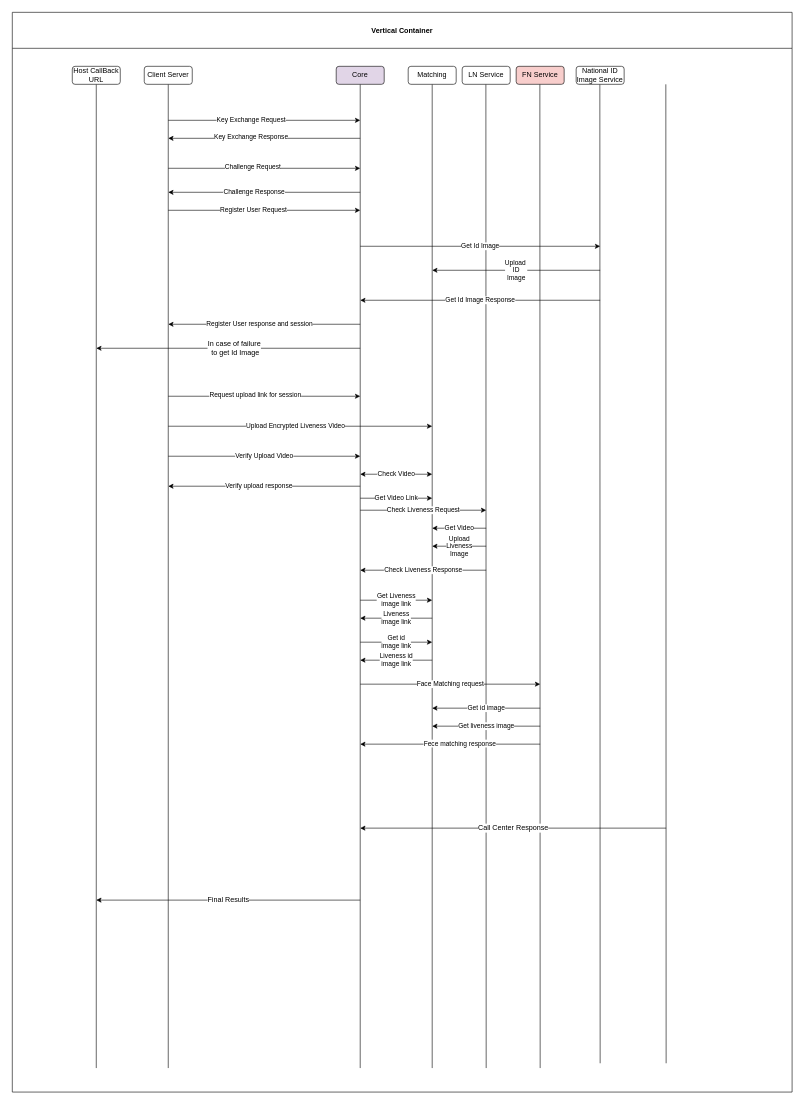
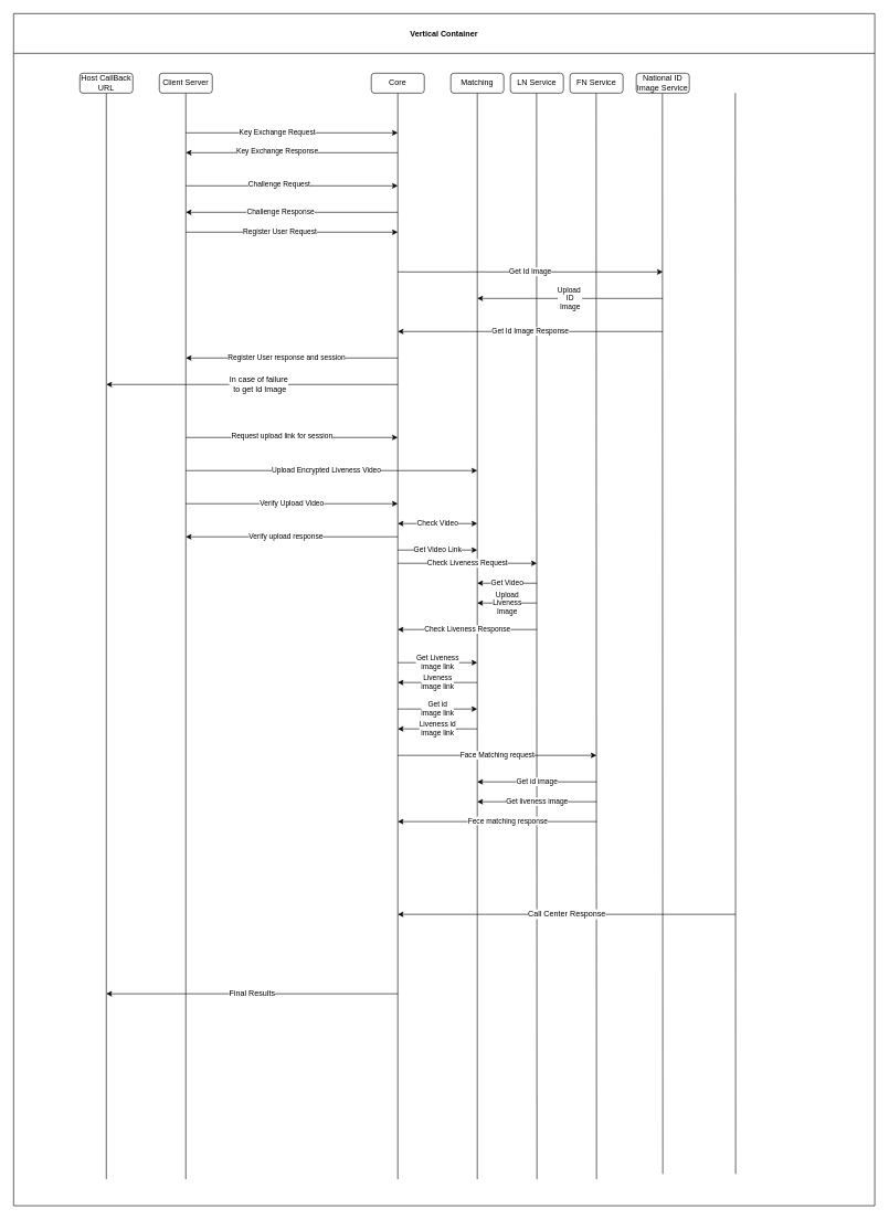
  <mxCell id="0" />
  <mxCell id="1" parent="0" />
  <mxCell id="2" value="" style="endArrow=none;html=1;rounded=0;" edge="1" parent="1"><mxGeometry width="50" height="50" relative="1" as="geometry"><mxPoint x="160" y="1780" as="sourcePoint" /><mxPoint x="160" y="140" as="targetPoint" /></mxGeometry></mxCell>
  <mxCell id="3" value="" style="endArrow=none;html=1;rounded=0;" edge="1" parent="1"><mxGeometry width="50" height="50" relative="1" as="geometry"><mxPoint x="600" y="1780" as="sourcePoint" /><mxPoint x="600" y="140" as="targetPoint" /></mxGeometry></mxCell>
  <mxCell id="4" value="" style="endArrow=none;html=1;rounded=0;" edge="1" parent="1"><mxGeometry width="50" height="50" relative="1" as="geometry"><mxPoint x="280" y="1780" as="sourcePoint" /><mxPoint x="280" y="140" as="targetPoint" /></mxGeometry></mxCell>
  <mxCell id="5" value="" style="endArrow=classic;html=1;rounded=0;" edge="1" parent="1"><mxGeometry width="50" height="50" relative="1" as="geometry"><mxPoint x="280" y="200" as="sourcePoint" /><mxPoint x="600" y="200" as="targetPoint" /></mxGeometry></mxCell>
  <mxCell id="6" value="Key Exchange Request" style="edgeLabel;html=1;align=center;verticalAlign=middle;resizable=0;points=[];" vertex="1" connectable="0" parent="5"><mxGeometry x="-0.144" y="2" relative="1" as="geometry"><mxPoint y="1" as="offset" /></mxGeometry></mxCell>
  <mxCell id="7" value="" style="endArrow=classic;html=1;rounded=0;" edge="1" parent="1"><mxGeometry width="50" height="50" relative="1" as="geometry"><mxPoint x="600" y="230" as="sourcePoint" /><mxPoint x="280" y="230" as="targetPoint" /></mxGeometry></mxCell>
  <mxCell id="8" value="Key Exchange Response" style="edgeLabel;html=1;align=center;verticalAlign=middle;resizable=0;points=[];" vertex="1" connectable="0" parent="7"><mxGeometry x="0.144" y="-4" relative="1" as="geometry"><mxPoint as="offset" /></mxGeometry></mxCell>
  <mxCell id="9" value="" style="endArrow=classic;html=1;rounded=0;" edge="1" parent="1"><mxGeometry width="50" height="50" relative="1" as="geometry"><mxPoint x="280" y="280" as="sourcePoint" /><mxPoint x="600" y="280" as="targetPoint" /></mxGeometry></mxCell>
  <mxCell id="10" value="Challenge Request" style="edgeLabel;html=1;align=center;verticalAlign=middle;resizable=0;points=[];" vertex="1" connectable="0" parent="9"><mxGeometry x="-0.125" y="4" relative="1" as="geometry"><mxPoint y="1" as="offset" /></mxGeometry></mxCell>
  <mxCell id="11" value="" style="endArrow=classic;html=1;rounded=0;" edge="1" parent="1"><mxGeometry width="50" height="50" relative="1" as="geometry"><mxPoint x="600" y="320" as="sourcePoint" /><mxPoint x="280" y="320" as="targetPoint" /></mxGeometry></mxCell>
  <mxCell id="12" value="Challenge Response" style="edgeLabel;html=1;align=center;verticalAlign=middle;resizable=0;points=[];" vertex="1" connectable="0" parent="11"><mxGeometry x="0.113" y="-1" relative="1" as="geometry"><mxPoint as="offset" /></mxGeometry></mxCell>
  <mxCell id="13" value="" style="endArrow=none;html=1;rounded=0;" edge="1" parent="1"><mxGeometry width="50" height="50" relative="1" as="geometry"><mxPoint x="720" y="1780" as="sourcePoint" /><mxPoint x="720" y="140" as="targetPoint" /></mxGeometry></mxCell>
  <mxCell id="14" value="" style="endArrow=classic;html=1;rounded=0;" edge="1" parent="1"><mxGeometry width="50" height="50" relative="1" as="geometry"><mxPoint x="280" y="660" as="sourcePoint" /><mxPoint x="600" y="660" as="targetPoint" /></mxGeometry></mxCell>
  <mxCell id="15" value="Request upload link for session" style="edgeLabel;html=1;align=center;verticalAlign=middle;resizable=0;points=[];" vertex="1" connectable="0" parent="14"><mxGeometry x="-0.1" y="4" relative="1" as="geometry"><mxPoint y="1" as="offset" /></mxGeometry></mxCell>
  <mxCell id="16" value="" style="endArrow=classic;html=1;rounded=0;" edge="1" parent="1"><mxGeometry width="50" height="50" relative="1" as="geometry"><mxPoint x="280" y="710" as="sourcePoint" /><mxPoint x="720" y="710" as="targetPoint" /></mxGeometry></mxCell>
  <mxCell id="17" value="Upload Encrypted Liveness Video" style="edgeLabel;html=1;align=center;verticalAlign=middle;resizable=0;points=[];" vertex="1" connectable="0" parent="16"><mxGeometry x="-0.041" y="2" relative="1" as="geometry"><mxPoint y="1" as="offset" /></mxGeometry></mxCell>
  <mxCell id="18" value="Verify Upload Video" style="endArrow=classic;html=1;rounded=0;" edge="1" parent="1"><mxGeometry width="50" height="50" relative="1" as="geometry"><mxPoint x="280" y="760" as="sourcePoint" /><mxPoint x="600" y="760" as="targetPoint" /></mxGeometry></mxCell>
  <mxCell id="19" value="Check Video" style="endArrow=classic;startArrow=classic;html=1;rounded=0;" edge="1" parent="1"><mxGeometry width="50" height="50" relative="1" as="geometry"><mxPoint x="600" y="790" as="sourcePoint" /><mxPoint x="720" y="790" as="targetPoint" /></mxGeometry></mxCell>
- <mxCell id="20" value="Core" style="rounded=1;whiteSpace=wrap;html=1;fillColor=#e1d5e7;" vertex="1" parent="1"><mxGeometry x="560" y="110" width="80" height="30" as="geometry" /></mxCell>
+ <mxCell id="20" value="Core" style="rounded=1;whiteSpace=wrap;html=1;" vertex="1" parent="1"><mxGeometry x="560" y="110" width="80" height="30" as="geometry" /></mxCell>
  <mxCell id="21" value="Matching" style="rounded=1;whiteSpace=wrap;html=1;" vertex="1" parent="1"><mxGeometry x="680" y="110" width="80" height="30" as="geometry" /></mxCell>
  <mxCell id="22" value="" style="endArrow=none;html=1;rounded=0;" edge="1" parent="1"><mxGeometry width="50" height="50" relative="1" as="geometry"><mxPoint x="810" y="1780" as="sourcePoint" /><mxPoint x="809.5" y="140" as="targetPoint" /></mxGeometry></mxCell>
  <mxCell id="23" value="LN Service" style="rounded=1;whiteSpace=wrap;html=1;" vertex="1" parent="1"><mxGeometry x="770" y="110" width="80" height="30" as="geometry" /></mxCell>
  <mxCell id="24" value="Check Liveness Request" style="endArrow=classic;html=1;rounded=0;" edge="1" parent="1"><mxGeometry width="50" height="50" relative="1" as="geometry"><mxPoint x="600" y="850" as="sourcePoint" /><mxPoint x="810" y="850" as="targetPoint" /></mxGeometry></mxCell>
  <mxCell id="25" value="Get Video" style="endArrow=classic;html=1;rounded=0;" edge="1" parent="1"><mxGeometry width="50" height="50" relative="1" as="geometry"><mxPoint x="810" y="880" as="sourcePoint" /><mxPoint x="720" y="880" as="targetPoint" /></mxGeometry></mxCell>
  <mxCell id="26" value="Upload &lt;br&gt;Liveness&lt;br&gt;Image" style="endArrow=classic;html=1;rounded=0;" edge="1" parent="1"><mxGeometry width="50" height="50" relative="1" as="geometry"><mxPoint x="810" y="910" as="sourcePoint" /><mxPoint x="720" y="910" as="targetPoint" /></mxGeometry></mxCell>
  <mxCell id="27" value="Check Liveness Response" style="endArrow=classic;html=1;rounded=0;" edge="1" parent="1"><mxGeometry width="50" height="50" relative="1" as="geometry"><mxPoint x="810" y="950" as="sourcePoint" /><mxPoint x="600" y="950" as="targetPoint" /></mxGeometry></mxCell>
  <mxCell id="28" value="" style="endArrow=none;html=1;rounded=0;" edge="1" parent="1"><mxGeometry width="50" height="50" relative="1" as="geometry"><mxPoint x="900" y="1780" as="sourcePoint" /><mxPoint x="899.5" y="140" as="targetPoint" /></mxGeometry></mxCell>
- <mxCell id="29" value="FN Service" style="rounded=1;whiteSpace=wrap;html=1;fillColor=#f8cecc;" vertex="1" parent="1"><mxGeometry x="860" y="110" width="80" height="30" as="geometry" /></mxCell>
+ <mxCell id="29" value="FN Service" style="rounded=1;whiteSpace=wrap;html=1;" vertex="1" parent="1"><mxGeometry x="860" y="110" width="80" height="30" as="geometry" /></mxCell>
  <mxCell id="30" value="" style="endArrow=none;html=1;rounded=0;" edge="1" parent="1"><mxGeometry width="50" height="50" relative="1" as="geometry"><mxPoint x="1000" y="1772" as="sourcePoint" /><mxPoint x="999.5" y="140" as="targetPoint" /></mxGeometry></mxCell>
  <mxCell id="31" value="National ID Image Service" style="rounded=1;whiteSpace=wrap;html=1;" vertex="1" parent="1"><mxGeometry x="960" y="110" width="80" height="30" as="geometry" /></mxCell>
  <mxCell id="32" value="Client Server" style="rounded=1;whiteSpace=wrap;html=1;" vertex="1" parent="1"><mxGeometry x="240" y="110" width="80" height="30" as="geometry" /></mxCell>
  <mxCell id="33" value="Host CallBack URL" style="rounded=1;whiteSpace=wrap;html=1;" vertex="1" parent="1"><mxGeometry x="120" y="110" width="80" height="30" as="geometry" /></mxCell>
  <mxCell id="34" value="Vertical Container" style="swimlane;startSize=60;" vertex="1" parent="1"><mxGeometry x="20" y="20" width="1300" height="1800" as="geometry" /></mxCell>
  <mxCell id="35" value="" style="endArrow=classic;html=1;rounded=0;" edge="1" parent="34"><mxGeometry width="50" height="50" relative="1" as="geometry"><mxPoint x="260" y="330" as="sourcePoint" /><mxPoint x="580" y="330" as="targetPoint" /></mxGeometry></mxCell>
  <mxCell id="36" value="Register User Request" style="edgeLabel;html=1;align=center;verticalAlign=middle;resizable=0;points=[];" vertex="1" connectable="0" parent="35"><mxGeometry x="-0.119" y="3" relative="1" as="geometry"><mxPoint y="1" as="offset" /></mxGeometry></mxCell>
  <mxCell id="37" value="Get Id Image" style="endArrow=classic;html=1;rounded=0;" edge="1" parent="34"><mxGeometry width="50" height="50" relative="1" as="geometry"><mxPoint x="580" y="390" as="sourcePoint" /><mxPoint x="980" y="390" as="targetPoint" /></mxGeometry></mxCell>
  <mxCell id="38" value="Get Id Image Response" style="endArrow=classic;html=1;rounded=0;" edge="1" parent="34"><mxGeometry width="50" height="50" relative="1" as="geometry"><mxPoint x="980" y="480" as="sourcePoint" /><mxPoint x="580" y="480" as="targetPoint" /></mxGeometry></mxCell>
  <mxCell id="39" value="Upload&amp;nbsp;&lt;br&gt;ID&lt;br&gt;Image" style="endArrow=classic;html=1;rounded=0;" edge="1" parent="34"><mxGeometry width="50" height="50" relative="1" as="geometry"><mxPoint x="980" y="430" as="sourcePoint" /><mxPoint x="700" y="430" as="targetPoint" /></mxGeometry></mxCell>
  <mxCell id="40" value="" style="endArrow=classic;html=1;rounded=0;" edge="1" parent="34"><mxGeometry width="50" height="50" relative="1" as="geometry"><mxPoint x="580" y="520" as="sourcePoint" /><mxPoint x="260" y="520" as="targetPoint" /></mxGeometry></mxCell>
  <mxCell id="41" value="Register User response and session" style="edgeLabel;html=1;align=center;verticalAlign=middle;resizable=0;points=[];" vertex="1" connectable="0" parent="40"><mxGeometry x="0.056" y="-2" relative="1" as="geometry"><mxPoint as="offset" /></mxGeometry></mxCell>
  <mxCell id="42" value="&lt;font style=&quot;font-size: 12px;&quot;&gt;In case of failure&lt;br&gt;&amp;nbsp;to get Id Image&lt;/font&gt;" style="endArrow=classic;html=1;rounded=0;" edge="1" parent="34"><mxGeometry x="-0.045" width="50" height="50" relative="1" as="geometry"><mxPoint x="580" y="560" as="sourcePoint" /><mxPoint x="140" y="560" as="targetPoint" /><mxPoint as="offset" /></mxGeometry></mxCell>
  <mxCell id="43" value="Get Liveness &lt;br&gt;image link" style="endArrow=classic;html=1;rounded=0;" edge="1" parent="34"><mxGeometry width="50" height="50" relative="1" as="geometry"><mxPoint x="580" y="980" as="sourcePoint" /><mxPoint x="700" y="980" as="targetPoint" /></mxGeometry></mxCell>
  <mxCell id="44" value="Liveness &lt;br&gt;image link" style="endArrow=classic;html=1;rounded=0;" edge="1" parent="34"><mxGeometry width="50" height="50" relative="1" as="geometry"><mxPoint x="700" y="1010" as="sourcePoint" /><mxPoint x="580" y="1010" as="targetPoint" /></mxGeometry></mxCell>
  <mxCell id="45" value="Get id &lt;br&gt;image link" style="endArrow=classic;html=1;rounded=0;" edge="1" parent="34"><mxGeometry width="50" height="50" relative="1" as="geometry"><mxPoint x="580" y="1050" as="sourcePoint" /><mxPoint x="700" y="1050" as="targetPoint" /></mxGeometry></mxCell>
  <mxCell id="46" value="Liveness id &lt;br&gt;image link" style="endArrow=classic;html=1;rounded=0;" edge="1" parent="34"><mxGeometry width="50" height="50" relative="1" as="geometry"><mxPoint x="700" y="1080" as="sourcePoint" /><mxPoint x="580" y="1080" as="targetPoint" /></mxGeometry></mxCell>
  <mxCell id="47" value="Face Matching request" style="endArrow=classic;html=1;rounded=0;" edge="1" parent="34"><mxGeometry width="50" height="50" relative="1" as="geometry"><mxPoint x="580" y="1120" as="sourcePoint" /><mxPoint x="880" y="1120" as="targetPoint" /></mxGeometry></mxCell>
  <mxCell id="48" value="Get id image" style="endArrow=classic;html=1;rounded=0;" edge="1" parent="34"><mxGeometry width="50" height="50" relative="1" as="geometry"><mxPoint x="880" y="1160" as="sourcePoint" /><mxPoint x="700" y="1160" as="targetPoint" /></mxGeometry></mxCell>
  <mxCell id="49" value="Get liveness image" style="endArrow=classic;html=1;rounded=0;" edge="1" parent="34"><mxGeometry width="50" height="50" relative="1" as="geometry"><mxPoint x="880" y="1190" as="sourcePoint" /><mxPoint x="700" y="1190" as="targetPoint" /></mxGeometry></mxCell>
  <mxCell id="50" value="" style="endArrow=classic;html=1;rounded=0;" edge="1" parent="34"><mxGeometry width="50" height="50" relative="1" as="geometry"><mxPoint x="880" y="1220" as="sourcePoint" /><mxPoint x="580" y="1220" as="targetPoint" /></mxGeometry></mxCell>
  <mxCell id="51" value="Fece matching response" style="edgeLabel;html=1;align=center;verticalAlign=middle;resizable=0;points=[];" vertex="1" connectable="0" parent="50"><mxGeometry x="-0.1" y="-2" relative="1" as="geometry"><mxPoint as="offset" /></mxGeometry></mxCell>
  <mxCell id="52" value="" style="endArrow=none;html=1;rounded=0;" edge="1" parent="34"><mxGeometry width="50" height="50" relative="1" as="geometry"><mxPoint x="1090" y="1752" as="sourcePoint" /><mxPoint x="1089.5" y="120" as="targetPoint" /></mxGeometry></mxCell>
  <mxCell id="53" value="" style="endArrow=classic;html=1;rounded=0;" edge="1" parent="34"><mxGeometry width="50" height="50" relative="1" as="geometry"><mxPoint x="580" y="790" as="sourcePoint" /><mxPoint x="260" y="790" as="targetPoint" /></mxGeometry></mxCell>
  <mxCell id="54" value="Verify upload response" style="edgeLabel;html=1;align=center;verticalAlign=middle;resizable=0;points=[];" vertex="1" connectable="0" parent="53"><mxGeometry x="0.062" y="-2" relative="1" as="geometry"><mxPoint as="offset" /></mxGeometry></mxCell>
  <mxCell id="55" value="Get Video Link" style="endArrow=classic;html=1;rounded=0;" edge="1" parent="34"><mxGeometry width="50" height="50" relative="1" as="geometry"><mxPoint x="580" y="810" as="sourcePoint" /><mxPoint x="700" y="810" as="targetPoint" /></mxGeometry></mxCell>
  <mxCell id="56" value="Call Center Response" style="endArrow=classic;html=1;rounded=0;fontSize=12;" edge="1" parent="1"><mxGeometry width="50" height="50" relative="1" as="geometry"><mxPoint x="1110" y="1380" as="sourcePoint" /><mxPoint x="600" y="1380" as="targetPoint" /></mxGeometry></mxCell>
  <mxCell id="57" value="Final Results" style="endArrow=classic;html=1;rounded=0;fontSize=12;" edge="1" parent="1"><mxGeometry width="50" height="50" relative="1" as="geometry"><mxPoint x="600" y="1500" as="sourcePoint" /><mxPoint x="160" y="1500" as="targetPoint" /></mxGeometry></mxCell>
